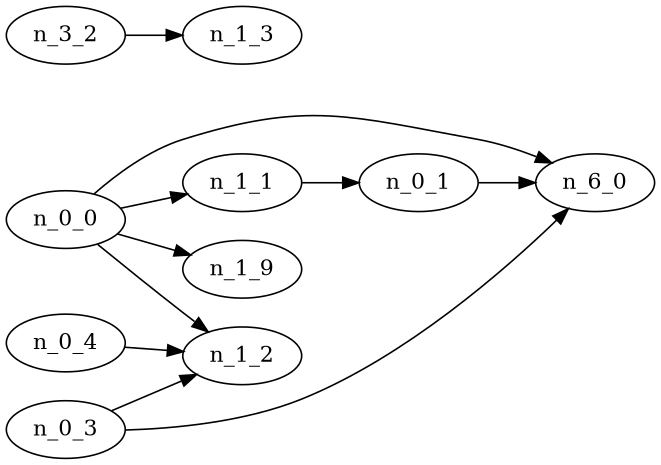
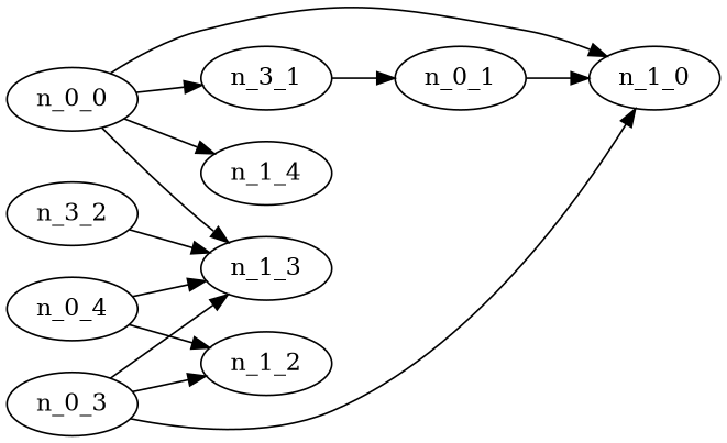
  digraph {
    rankdir=LR
    n_0_0
-   n_1_0 [label=n_6_0]
-   n_1_1
+   n_1_0
+   n_1_1 [label=n_3_1]
    n_1_2
-   n_1_4 [label=n_1_9]
+   n_1_4
    n_0_1
    n_0_3
    n_1_3
    n_0_4
    n10 [label=n_3_2]
    n_0_0 -> n_1_0
    n_0_0 -> n_1_1
-   n_0_0 -> n_1_2
+   n_0_0 -> n_1_3
    n_0_0 -> n_1_4
    n_1_1 -> n_0_1
    n_0_1 -> n_1_0
    n_0_3 -> n_1_0
    n_0_3 -> n_1_2
+   n_0_3 -> n_1_3
    n_0_4 -> n_1_2
+   n_0_4 -> n_1_3
    n10 -> n_1_3
  }
